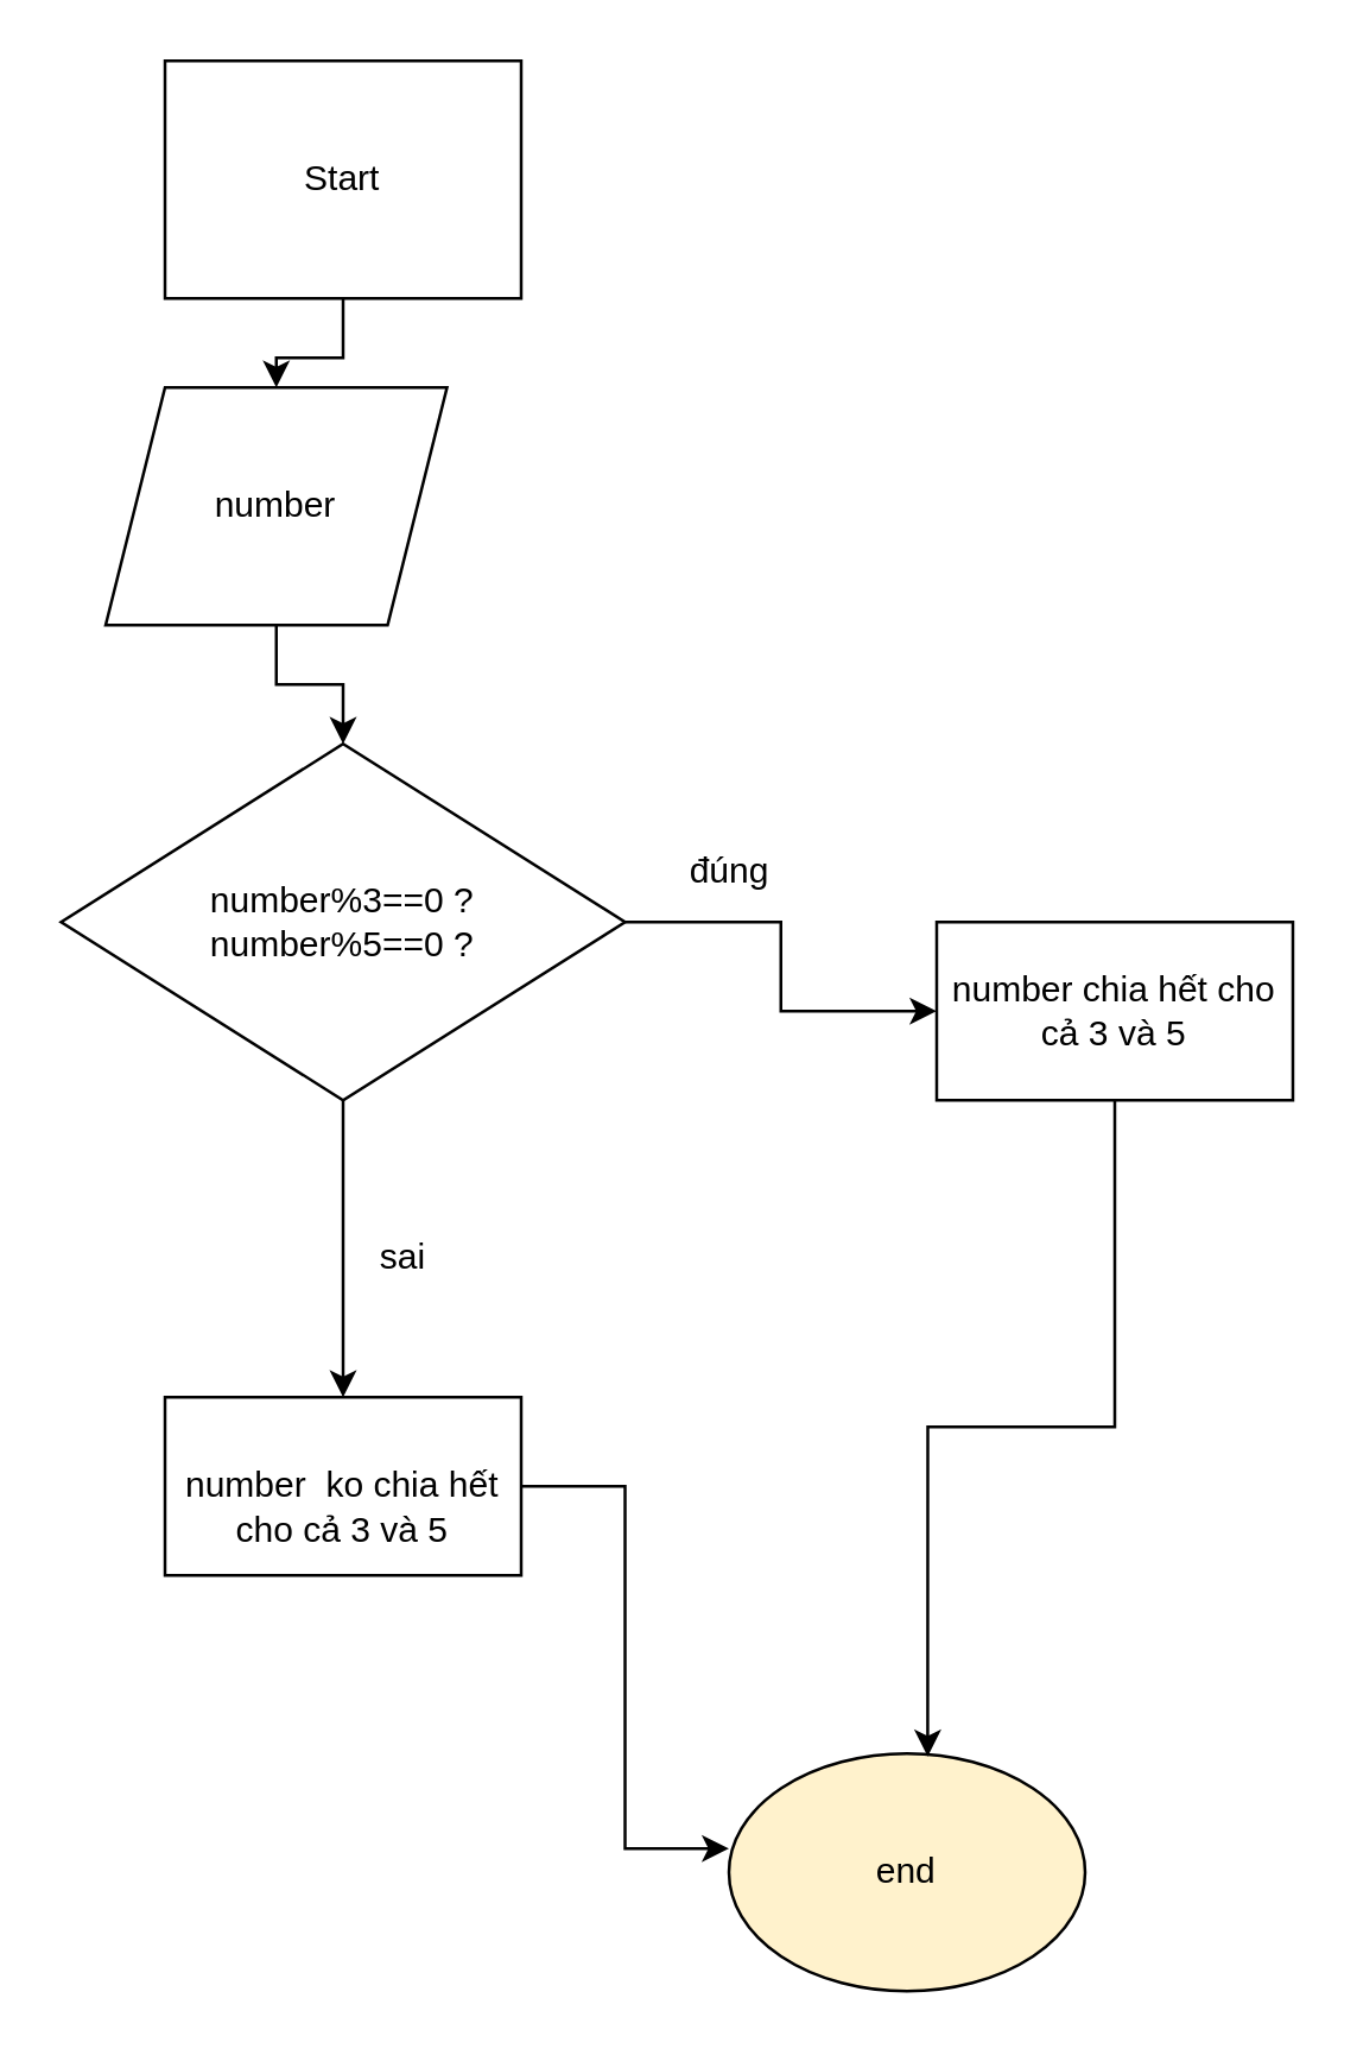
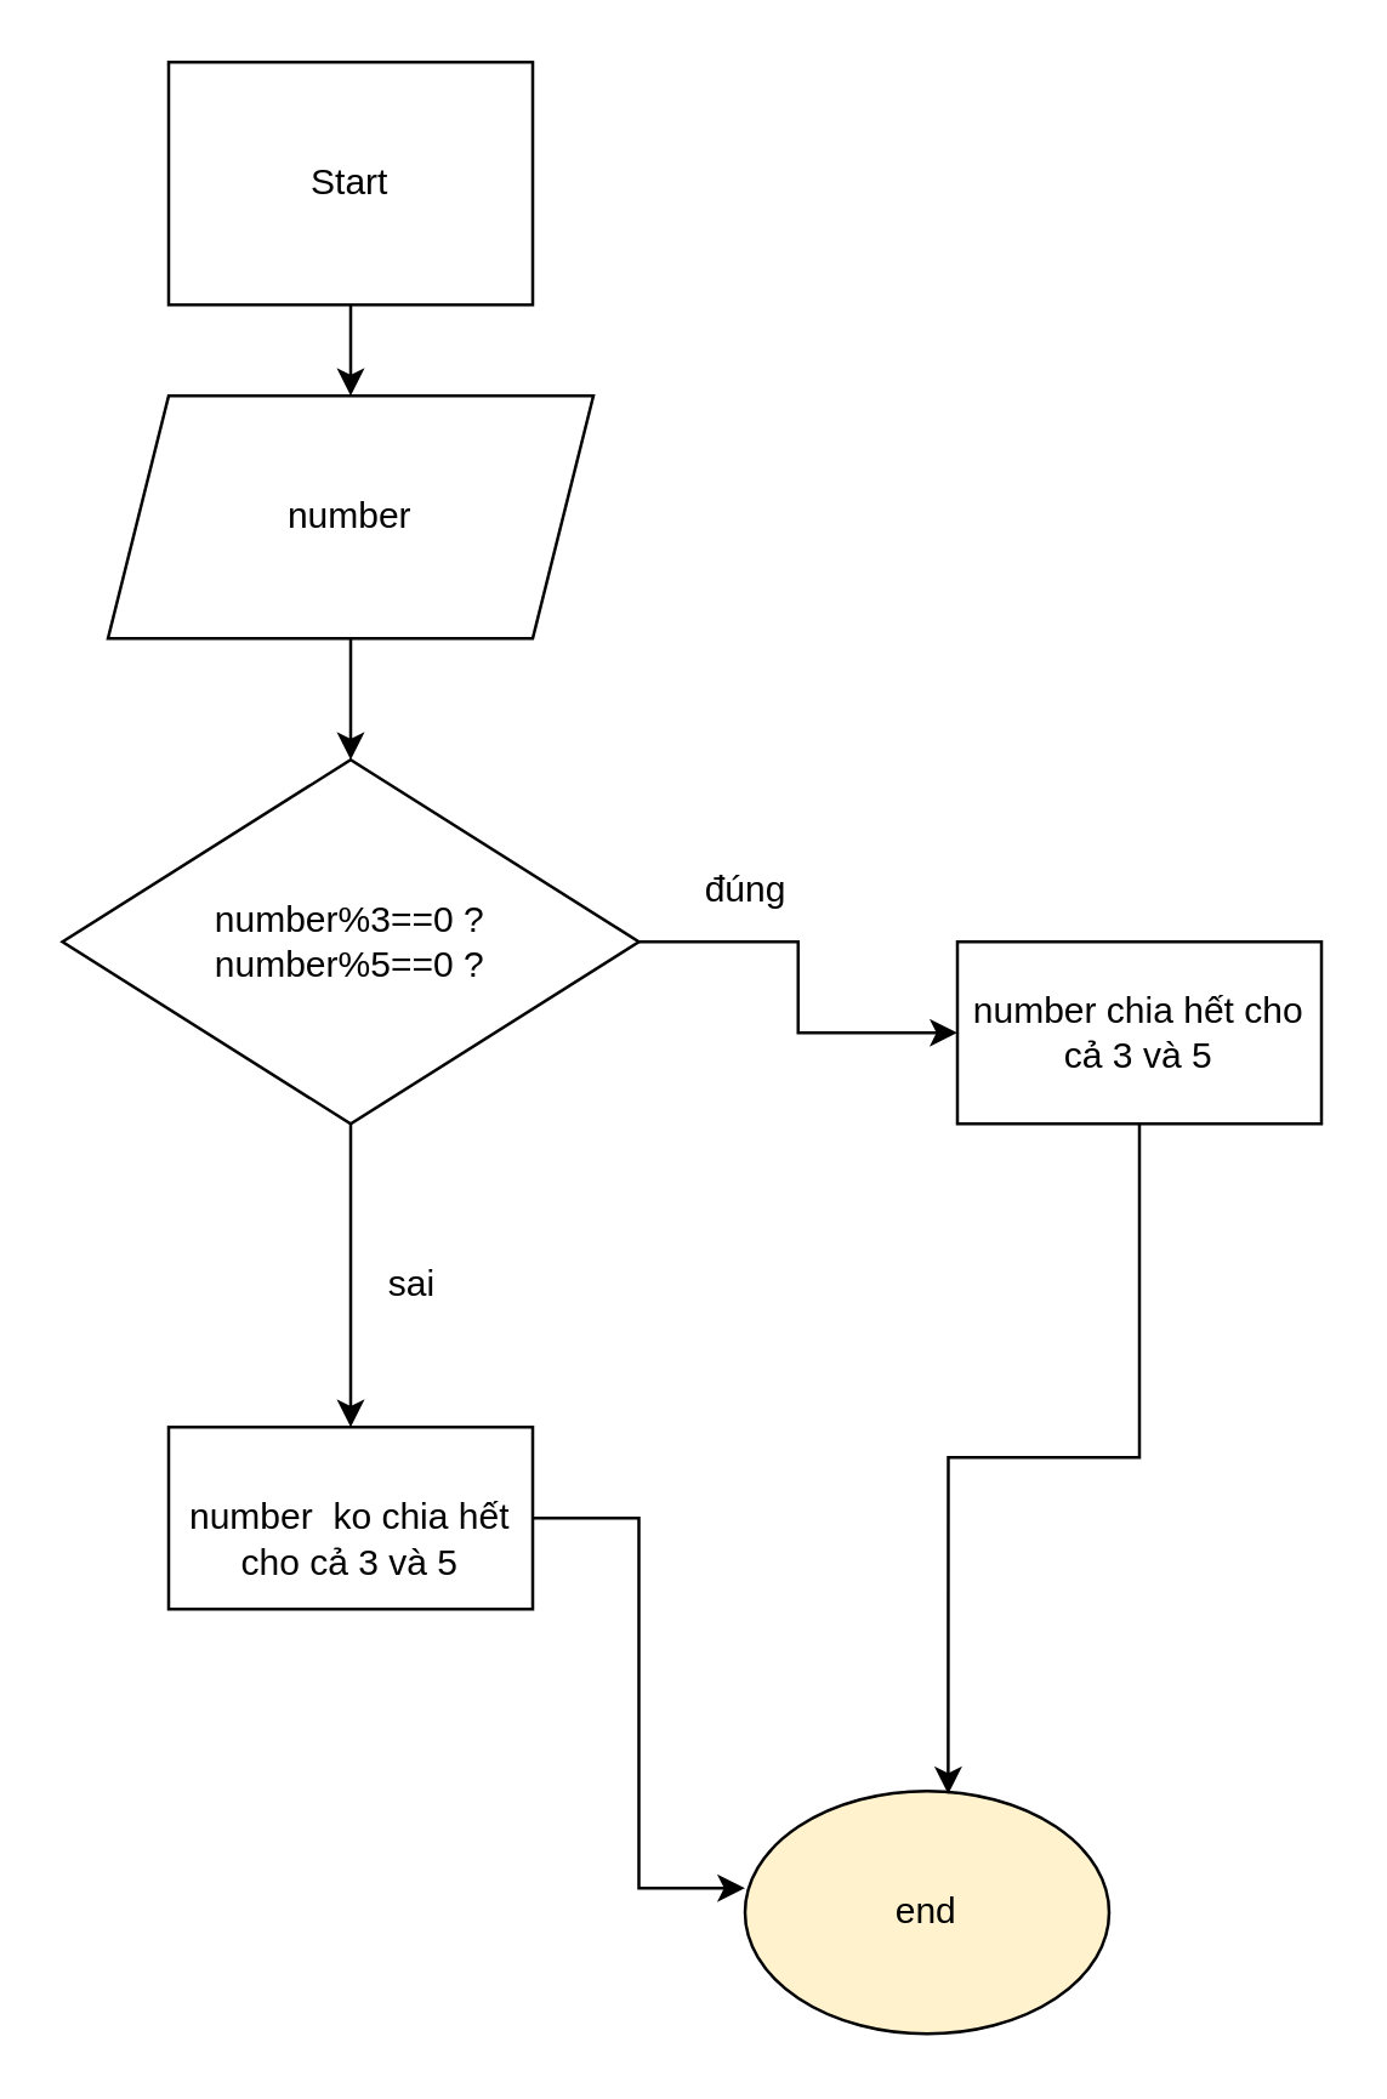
  <mxCell id="0" />
  <mxCell id="1" parent="0" />
  <mxCell id="2" style="edgeStyle=orthogonalEdgeStyle;rounded=0;orthogonalLoop=1;jettySize=auto;html=1;entryX=0.5;entryY=0;entryDx=0;entryDy=0;" parent="1" source="3" target="5" edge="1"><mxGeometry relative="1" as="geometry" /></mxCell>
  <mxCell id="3" value="Start" style="whiteSpace=wrap;html=1;rounded=0;" parent="1" vertex="1"><mxGeometry x="55" y="20" width="120" height="80" as="geometry" /></mxCell>
  <mxCell id="4" style="edgeStyle=orthogonalEdgeStyle;rounded=0;orthogonalLoop=1;jettySize=auto;html=1;entryX=0.5;entryY=0;entryDx=0;entryDy=0;" parent="1" source="5" target="8" edge="1"><mxGeometry relative="1" as="geometry" /></mxCell>
- <mxCell id="5" value="number" style="shape=parallelogram;perimeter=parallelogramPerimeter;whiteSpace=wrap;html=1;fixedSize=1;" parent="1" vertex="1"><mxGeometry x="35" y="130" width="115" height="80" as="geometry" /></mxCell>
+ <mxCell id="5" value="number" style="shape=parallelogram;perimeter=parallelogramPerimeter;whiteSpace=wrap;html=1;fixedSize=1;" parent="1" vertex="1"><mxGeometry x="35" y="130" width="160" height="80" as="geometry" /></mxCell>
  <mxCell id="6" style="edgeStyle=orthogonalEdgeStyle;rounded=0;orthogonalLoop=1;jettySize=auto;html=1;exitX=0.5;exitY=1;exitDx=0;exitDy=0;entryX=0.5;entryY=0;entryDx=0;entryDy=0;" edge="1" parent="1" source="8" target="9"><mxGeometry relative="1" as="geometry" /></mxCell>
  <mxCell id="7" style="edgeStyle=orthogonalEdgeStyle;rounded=0;orthogonalLoop=1;jettySize=auto;html=1;exitX=1;exitY=0.5;exitDx=0;exitDy=0;" edge="1" parent="1" source="8" target="10"><mxGeometry relative="1" as="geometry" /></mxCell>
  <mxCell id="8" value="&lt;div&gt;number%3==0 ?&lt;br&gt;&lt;/div&gt;&lt;div&gt;number%5==0 ?&lt;br&gt;&lt;/div&gt;" style="rhombus;whiteSpace=wrap;html=1;" parent="1" vertex="1"><mxGeometry x="20" y="250" width="190" height="120" as="geometry" /></mxCell>
  <mxCell id="9" value="&lt;br&gt;number&amp;nbsp; ko chia hết cho cả 3 và 5&lt;br&gt;" style="rounded=0;whiteSpace=wrap;html=1;" parent="1" vertex="1"><mxGeometry x="55" y="470" width="120" height="60" as="geometry" /></mxCell>
  <mxCell id="10" value="number chia hết cho cả 3 và 5" style="rounded=0;whiteSpace=wrap;html=1;" parent="1" vertex="1"><mxGeometry x="315" y="310" width="120" height="60" as="geometry" /></mxCell>
  <mxCell id="11" value="end" style="ellipse;whiteSpace=wrap;html=1;fillColor=#fff2cc;" parent="1" vertex="1"><mxGeometry x="245" y="590" width="120" height="80" as="geometry" /></mxCell>
  <mxCell id="12" style="edgeStyle=orthogonalEdgeStyle;rounded=0;orthogonalLoop=1;jettySize=auto;html=1;entryX=0;entryY=0.4;entryDx=0;entryDy=0;entryPerimeter=0;" parent="1" source="9" target="11" edge="1"><mxGeometry relative="1" as="geometry" /></mxCell>
  <mxCell id="13" style="edgeStyle=orthogonalEdgeStyle;rounded=0;orthogonalLoop=1;jettySize=auto;html=1;entryX=0.558;entryY=0.013;entryDx=0;entryDy=0;entryPerimeter=0;" parent="1" source="10" target="11" edge="1"><mxGeometry relative="1" as="geometry" /></mxCell>
  <mxCell id="14" value="sai&lt;br&gt;" style="text;html=1;align=center;verticalAlign=middle;resizable=0;points=[];autosize=1;strokeColor=none;fillColor=none;" vertex="1" parent="1"><mxGeometry x="115" y="408" width="40" height="30" as="geometry" /></mxCell>
  <mxCell id="15" value="đúng&lt;br&gt;" style="text;html=1;align=center;verticalAlign=middle;resizable=0;points=[];autosize=1;strokeColor=none;fillColor=none;" vertex="1" parent="1"><mxGeometry x="220" y="278" width="50" height="30" as="geometry" /></mxCell>
